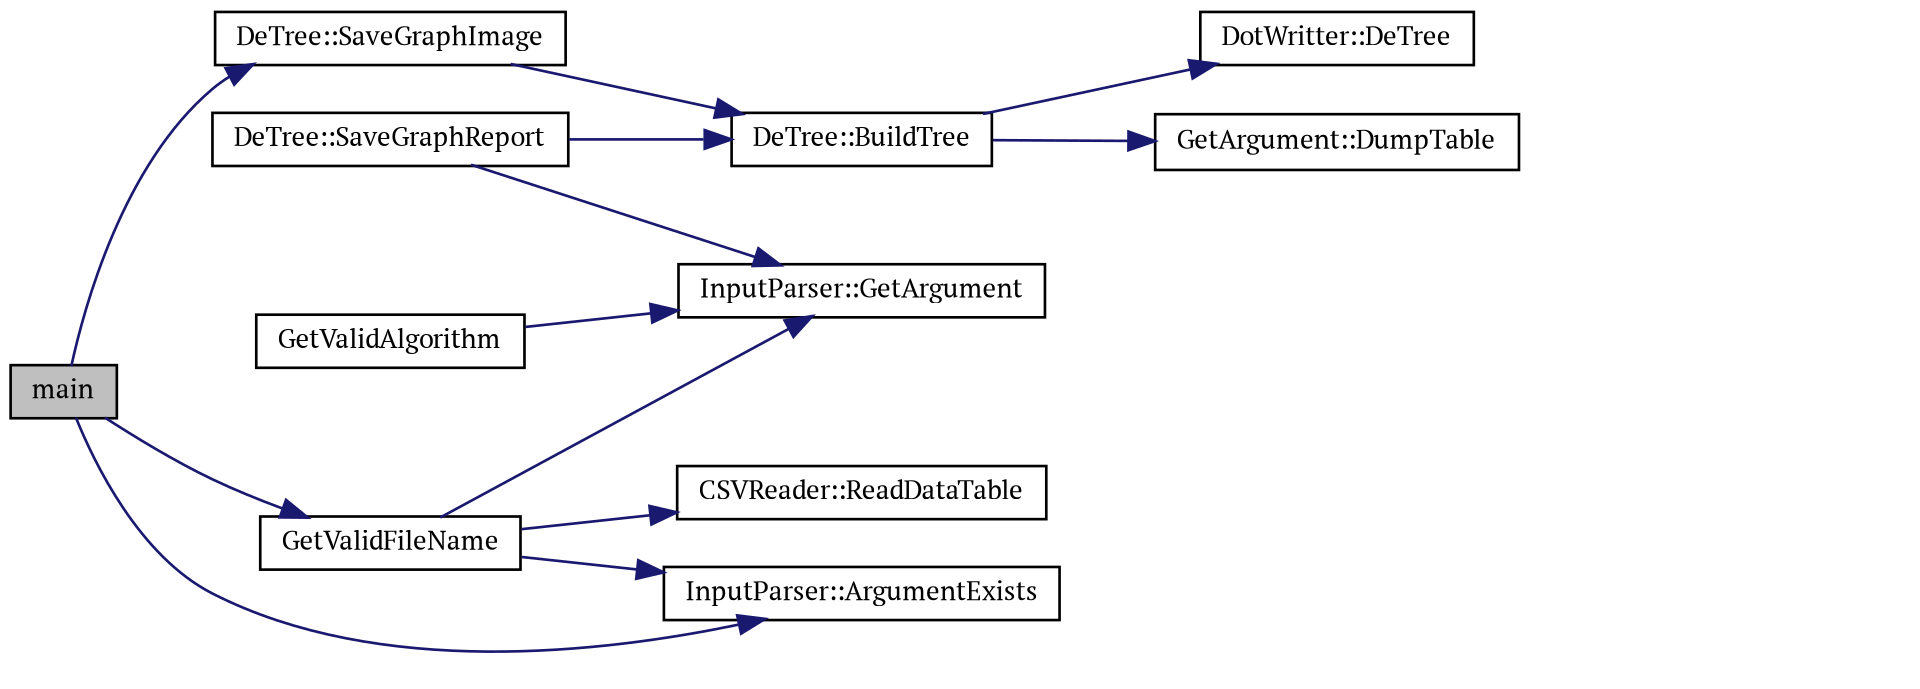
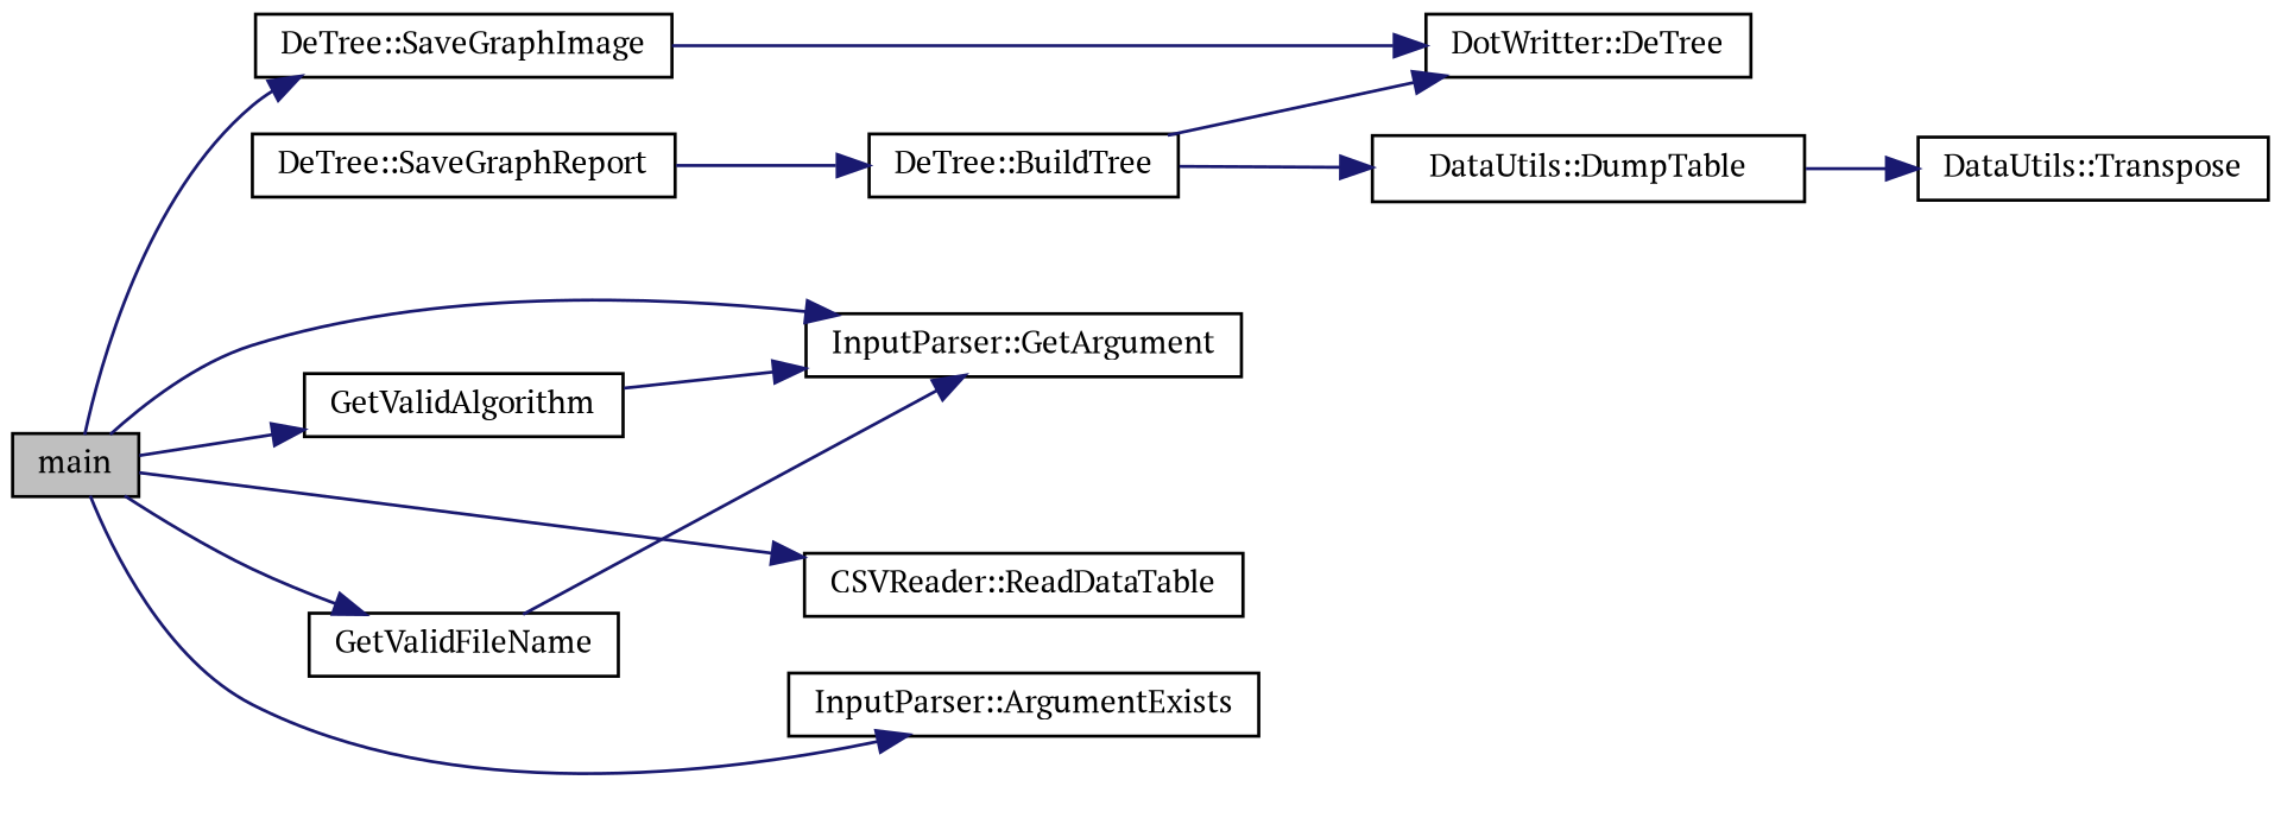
  digraph {
    fontname="PT Serif"
    rankdir=LR
    node [color=black fillcolor=white fontname="PT Serif" fontsize=10 shape=record style=filled]
    edge [color=midnightblue fontname="PT Serif" fontsize=10 labelfontname=Helvetica labelfontsize=10 style=solid]
    n1 [fillcolor=grey75 fontcolor=black height=0.2 label=main width=0.4]
    n2 [height=0.2 label="InputParser::ArgumentExists" width=0.4]
    n3 [height=0.2 label="InputParser::GetArgument" width=0.4]
    n4 [height=0.2 label=GetValidAlgorithm width=0.4]
    n5 [height=0.2 label=GetValidFileName width=0.4]
    n6 [height=0.2 label="CSVReader::ReadDataTable" width=0.4]
    n7 [height=0.2 label="DeTree::SaveGraphImage" width=0.4]
    n8 [height=0.2 label="DeTree::BuildTree" width=0.4]
    n9 [height=0.2 label="DeTree::SaveGraphReport" width=0.4]
-   n10 [height=0.2 label="GetArgument::DumpTable" width=0.4]
+   n10 [height=0.2 label="DataUtils::DumpTable" width=0.4]
    n11 [height=0.2 label="DotWritter::DeTree" width=0.4]
+   n12 [height=0.2 label="DataUtils::Transpose" width=0.4]
    n1 -> n2
-   n9 -> n3
+   n1 -> n3
+   n1 -> n4
    n1 -> n5
-   n5 -> n6
+   n1 -> n6
    n1 -> n7
    n4 -> n3
-   n5 -> n2
    n5 -> n3
-   n7 -> n8
+   n7 -> n11
    n8 -> n10
    n8 -> n11
    n9 -> n8
+   n10 -> n12
  }
